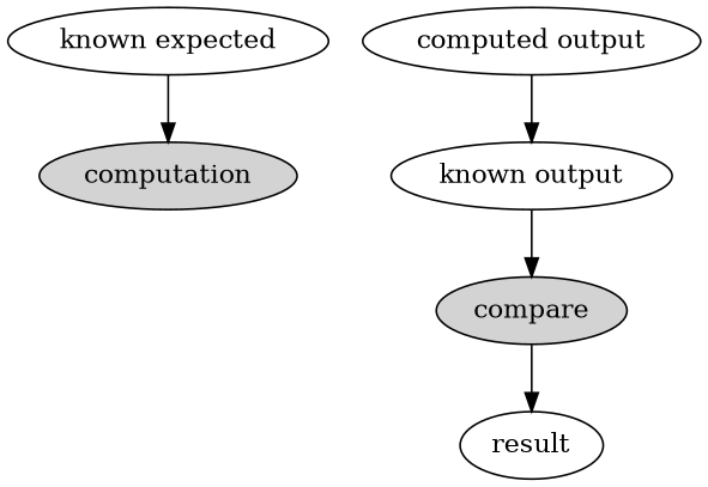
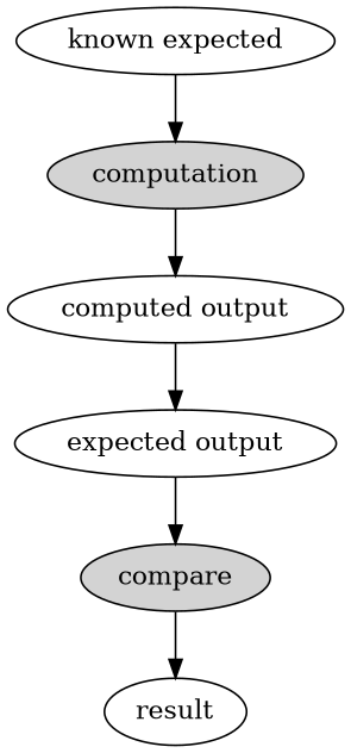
  digraph {
    n1 [label="known expected"]
    computation [style=filled]
    n3 [label="computed output"]
-   n4 [label="known output"]
+   n4 [label="expected output"]
    compare [style=filled]
    result
    n1 -> computation
+   computation -> n3
    n3 -> n4
    n4 -> compare
    compare -> result
  }
